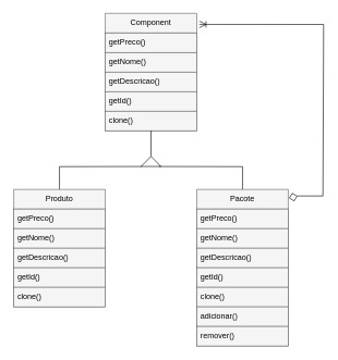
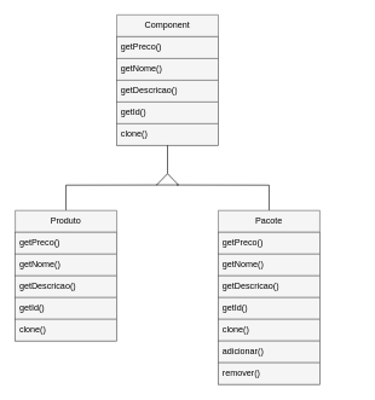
  <mxCell id="0" />
  <mxCell id="1" parent="0" />
  <mxCell id="2" value="&lt;font color=&quot;#000000&quot;&gt;Component&lt;/font&gt;" style="swimlane;fontStyle=0;childLayout=stackLayout;horizontal=1;startSize=30;horizontalStack=0;resizeParent=1;resizeParentMax=0;resizeLast=0;collapsible=1;marginBottom=0;whiteSpace=wrap;html=1;fillColor=#f5f5f5;fontColor=#333333;strokeColor=#666666;" vertex="1" parent="1"><mxGeometry x="160" y="20" width="140" height="180" as="geometry" /></mxCell>
  <mxCell id="3" value="&lt;font color=&quot;#000000&quot;&gt;getPreco()&lt;span style=&quot;white-space: pre;&quot;&gt;&#09;&lt;/span&gt;&lt;/font&gt;" style="text;strokeColor=#666666;fillColor=#f5f5f5;align=left;verticalAlign=middle;spacingLeft=4;spacingRight=4;overflow=hidden;points=[[0,0.5],[1,0.5]];portConstraint=eastwest;rotatable=0;whiteSpace=wrap;html=1;fontColor=#333333;" vertex="1" parent="2"><mxGeometry y="30" width="140" height="30" as="geometry" /></mxCell>
  <mxCell id="4" value="&lt;font color=&quot;#000000&quot;&gt;getNome()&lt;/font&gt;" style="text;strokeColor=#666666;fillColor=#f5f5f5;align=left;verticalAlign=middle;spacingLeft=4;spacingRight=4;overflow=hidden;points=[[0,0.5],[1,0.5]];portConstraint=eastwest;rotatable=0;whiteSpace=wrap;html=1;fontColor=#333333;" vertex="1" parent="2"><mxGeometry y="60" width="140" height="30" as="geometry" /></mxCell>
  <mxCell id="5" value="&lt;font color=&quot;#000000&quot;&gt;getDescricao()&lt;/font&gt;" style="text;strokeColor=#666666;fillColor=#f5f5f5;align=left;verticalAlign=middle;spacingLeft=4;spacingRight=4;overflow=hidden;points=[[0,0.5],[1,0.5]];portConstraint=eastwest;rotatable=0;whiteSpace=wrap;html=1;fontColor=#333333;" vertex="1" parent="2"><mxGeometry y="90" width="140" height="30" as="geometry" /></mxCell>
  <mxCell id="6" value="&lt;font color=&quot;#000000&quot;&gt;getId()&lt;/font&gt;" style="text;strokeColor=#666666;fillColor=#f5f5f5;align=left;verticalAlign=middle;spacingLeft=4;spacingRight=4;overflow=hidden;points=[[0,0.5],[1,0.5]];portConstraint=eastwest;rotatable=0;whiteSpace=wrap;html=1;fontColor=#333333;" vertex="1" parent="2"><mxGeometry y="120" width="140" height="30" as="geometry" /></mxCell>
  <mxCell id="7" value="&lt;font color=&quot;#000000&quot;&gt;clone()&lt;/font&gt;" style="text;strokeColor=#666666;fillColor=#f5f5f5;align=left;verticalAlign=middle;spacingLeft=4;spacingRight=4;overflow=hidden;points=[[0,0.5],[1,0.5]];portConstraint=eastwest;rotatable=0;whiteSpace=wrap;html=1;fontColor=#333333;" vertex="1" parent="2"><mxGeometry y="150" width="140" height="30" as="geometry" /></mxCell>
  <mxCell id="8" value="" style="endArrow=none;html=1;exitX=1;exitY=0.5;exitDx=0;exitDy=0;entryX=0.5;entryY=1;entryDx=0;entryDy=0;" edge="1" parent="1" source="9" target="2"><mxGeometry width="50" height="50" relative="1" as="geometry"><mxPoint x="226" y="239" as="sourcePoint" /><mxPoint x="226" y="223" as="targetPoint" /></mxGeometry></mxCell>
  <mxCell id="9" value="" style="triangle;whiteSpace=wrap;html=1;rotation=-90;" vertex="1" parent="1"><mxGeometry x="222.25" y="232" width="15.5" height="30" as="geometry" /></mxCell>
  <mxCell id="10" value="" style="endArrow=none;html=1;entryX=-0.003;entryY=0.027;entryDx=0;entryDy=0;rounded=0;entryPerimeter=0;exitX=0.5;exitY=0;exitDx=0;exitDy=0;" edge="1" parent="1" source="21" target="9"><mxGeometry width="50" height="50" relative="1" as="geometry"><mxPoint x="128" y="286" as="sourcePoint" /><mxPoint x="253" y="253" as="targetPoint" /><Array as="points"><mxPoint x="90" y="255" /></Array></mxGeometry></mxCell>
  <mxCell id="11" value="" style="endArrow=none;html=1;exitX=0.5;exitY=0;exitDx=0;exitDy=0;entryX=-0.003;entryY=0.92;entryDx=0;entryDy=0;rounded=0;entryPerimeter=0;" edge="1" parent="1" source="13" target="9"><mxGeometry width="50" height="50" relative="1" as="geometry"><mxPoint x="370" y="284" as="sourcePoint" /><mxPoint x="507.5" y="241" as="targetPoint" /><Array as="points"><mxPoint x="370" y="255" /></Array></mxGeometry></mxCell>
- <mxCell id="12" value="" style="endArrow=ERoneToMany;html=1;rounded=0;endFill=0;startArrow=diamond;startFill=0;targetPerimeterSpacing=0;endSize=8;startSize=11;entryX=1.029;entryY=0.094;entryDx=0;entryDy=0;entryPerimeter=0;exitX=1.007;exitY=0.056;exitDx=0;exitDy=0;exitPerimeter=0;" edge="1" parent="1" source="13" target="2"><mxGeometry width="50" height="50" relative="1" as="geometry"><mxPoint x="444" y="300" as="sourcePoint" /><mxPoint x="302" y="139" as="targetPoint" /><Array as="points"><mxPoint x="454" y="300" /><mxPoint x="493" y="300" /><mxPoint x="494" y="37" /></Array></mxGeometry></mxCell>
  <mxCell id="13" value="&lt;font color=&quot;#000000&quot;&gt;Pacote&lt;/font&gt;" style="swimlane;fontStyle=0;childLayout=stackLayout;horizontal=1;startSize=30;horizontalStack=0;resizeParent=1;resizeParentMax=0;resizeLast=0;collapsible=1;marginBottom=0;whiteSpace=wrap;html=1;fillColor=#f5f5f5;fontColor=#333333;strokeColor=#666666;" vertex="1" parent="1"><mxGeometry x="300" y="290" width="140" height="240" as="geometry" /></mxCell>
  <mxCell id="14" value="&lt;font color=&quot;#000000&quot;&gt;getPreco()&lt;span style=&quot;white-space: pre;&quot;&gt;&#09;&lt;/span&gt;&lt;/font&gt;" style="text;strokeColor=#666666;fillColor=#f5f5f5;align=left;verticalAlign=middle;spacingLeft=4;spacingRight=4;overflow=hidden;points=[[0,0.5],[1,0.5]];portConstraint=eastwest;rotatable=0;whiteSpace=wrap;html=1;fontColor=#333333;" vertex="1" parent="13"><mxGeometry y="30" width="140" height="30" as="geometry" /></mxCell>
  <mxCell id="15" value="&lt;font color=&quot;#000000&quot;&gt;getNome()&lt;/font&gt;" style="text;strokeColor=#666666;fillColor=#f5f5f5;align=left;verticalAlign=middle;spacingLeft=4;spacingRight=4;overflow=hidden;points=[[0,0.5],[1,0.5]];portConstraint=eastwest;rotatable=0;whiteSpace=wrap;html=1;fontColor=#333333;" vertex="1" parent="13"><mxGeometry y="60" width="140" height="30" as="geometry" /></mxCell>
  <mxCell id="16" value="&lt;font color=&quot;#000000&quot;&gt;getDescricao()&lt;/font&gt;" style="text;strokeColor=#666666;fillColor=#f5f5f5;align=left;verticalAlign=middle;spacingLeft=4;spacingRight=4;overflow=hidden;points=[[0,0.5],[1,0.5]];portConstraint=eastwest;rotatable=0;whiteSpace=wrap;html=1;fontColor=#333333;" vertex="1" parent="13"><mxGeometry y="90" width="140" height="30" as="geometry" /></mxCell>
  <mxCell id="17" value="&lt;font color=&quot;#000000&quot;&gt;getId()&lt;/font&gt;" style="text;strokeColor=#666666;fillColor=#f5f5f5;align=left;verticalAlign=middle;spacingLeft=4;spacingRight=4;overflow=hidden;points=[[0,0.5],[1,0.5]];portConstraint=eastwest;rotatable=0;whiteSpace=wrap;html=1;fontColor=#333333;" vertex="1" parent="13"><mxGeometry y="120" width="140" height="30" as="geometry" /></mxCell>
  <mxCell id="18" value="&lt;font color=&quot;#000000&quot;&gt;clone()&lt;/font&gt;" style="text;strokeColor=#666666;fillColor=#f5f5f5;align=left;verticalAlign=middle;spacingLeft=4;spacingRight=4;overflow=hidden;points=[[0,0.5],[1,0.5]];portConstraint=eastwest;rotatable=0;whiteSpace=wrap;html=1;fontColor=#333333;" vertex="1" parent="13"><mxGeometry y="150" width="140" height="30" as="geometry" /></mxCell>
  <mxCell id="19" value="&lt;font color=&quot;#000000&quot;&gt;adicionar()&lt;/font&gt;" style="text;strokeColor=#666666;fillColor=#f5f5f5;align=left;verticalAlign=middle;spacingLeft=4;spacingRight=4;overflow=hidden;points=[[0,0.5],[1,0.5]];portConstraint=eastwest;rotatable=0;whiteSpace=wrap;html=1;fontColor=#333333;" vertex="1" parent="13"><mxGeometry y="180" width="140" height="30" as="geometry" /></mxCell>
  <mxCell id="20" value="&lt;font color=&quot;#000000&quot;&gt;remover()&lt;/font&gt;" style="text;strokeColor=#666666;fillColor=#f5f5f5;align=left;verticalAlign=middle;spacingLeft=4;spacingRight=4;overflow=hidden;points=[[0,0.5],[1,0.5]];portConstraint=eastwest;rotatable=0;whiteSpace=wrap;html=1;fontColor=#333333;" vertex="1" parent="13"><mxGeometry y="210" width="140" height="30" as="geometry" /></mxCell>
  <mxCell id="21" value="&lt;font color=&quot;#000000&quot;&gt;Produto&lt;/font&gt;" style="swimlane;fontStyle=0;childLayout=stackLayout;horizontal=1;startSize=30;horizontalStack=0;resizeParent=1;resizeParentMax=0;resizeLast=0;collapsible=1;marginBottom=0;whiteSpace=wrap;html=1;fillColor=#f5f5f5;fontColor=#333333;strokeColor=#666666;" vertex="1" parent="1"><mxGeometry x="20" y="290" width="140" height="180" as="geometry" /></mxCell>
  <mxCell id="22" value="&lt;font color=&quot;#000000&quot;&gt;getPreco()&lt;span style=&quot;white-space: pre;&quot;&gt;&#09;&lt;/span&gt;&lt;/font&gt;" style="text;strokeColor=#666666;fillColor=#f5f5f5;align=left;verticalAlign=middle;spacingLeft=4;spacingRight=4;overflow=hidden;points=[[0,0.5],[1,0.5]];portConstraint=eastwest;rotatable=0;whiteSpace=wrap;html=1;fontColor=#333333;" vertex="1" parent="21"><mxGeometry y="30" width="140" height="30" as="geometry" /></mxCell>
  <mxCell id="23" value="&lt;font color=&quot;#000000&quot;&gt;getNome()&lt;/font&gt;" style="text;strokeColor=#666666;fillColor=#f5f5f5;align=left;verticalAlign=middle;spacingLeft=4;spacingRight=4;overflow=hidden;points=[[0,0.5],[1,0.5]];portConstraint=eastwest;rotatable=0;whiteSpace=wrap;html=1;fontColor=#333333;" vertex="1" parent="21"><mxGeometry y="60" width="140" height="30" as="geometry" /></mxCell>
  <mxCell id="24" value="&lt;font color=&quot;#000000&quot;&gt;getDescricao()&lt;/font&gt;" style="text;strokeColor=#666666;fillColor=#f5f5f5;align=left;verticalAlign=middle;spacingLeft=4;spacingRight=4;overflow=hidden;points=[[0,0.5],[1,0.5]];portConstraint=eastwest;rotatable=0;whiteSpace=wrap;html=1;fontColor=#333333;" vertex="1" parent="21"><mxGeometry y="90" width="140" height="30" as="geometry" /></mxCell>
  <mxCell id="25" value="&lt;font color=&quot;#000000&quot;&gt;getId()&lt;/font&gt;" style="text;strokeColor=#666666;fillColor=#f5f5f5;align=left;verticalAlign=middle;spacingLeft=4;spacingRight=4;overflow=hidden;points=[[0,0.5],[1,0.5]];portConstraint=eastwest;rotatable=0;whiteSpace=wrap;html=1;fontColor=#333333;" vertex="1" parent="21"><mxGeometry y="120" width="140" height="30" as="geometry" /></mxCell>
  <mxCell id="26" value="&lt;font color=&quot;#000000&quot;&gt;clone()&lt;/font&gt;" style="text;strokeColor=#666666;fillColor=#f5f5f5;align=left;verticalAlign=middle;spacingLeft=4;spacingRight=4;overflow=hidden;points=[[0,0.5],[1,0.5]];portConstraint=eastwest;rotatable=0;whiteSpace=wrap;html=1;fontColor=#333333;" vertex="1" parent="21"><mxGeometry y="150" width="140" height="30" as="geometry" /></mxCell>
